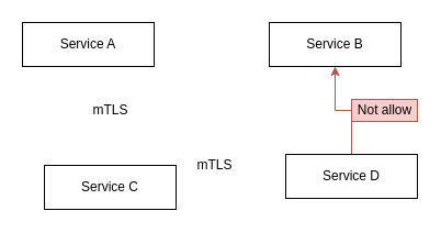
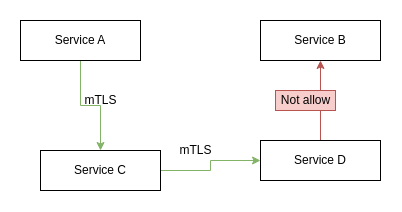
  <mxCell id="0" />
  <mxCell id="1" parent="0" />
+ <mxCell id="2" value="" style="edgeStyle=orthogonalEdgeStyle;rounded=0;orthogonalLoop=1;jettySize=auto;html=1;strokeColor=#82b366;fillColor=#d5e8d4;" edge="1" parent="1" source="3" target="8"><mxGeometry relative="1" as="geometry" /></mxCell>
  <mxCell id="3" value="Service A" style="rounded=0;whiteSpace=wrap;html=1;" vertex="1" parent="1"><mxGeometry x="20" y="20" width="120" height="40" as="geometry" /></mxCell>
- <mxCell id="4" value="Service B" style="rounded=0;whiteSpace=wrap;html=1;" vertex="1" parent="1"><mxGeometry x="245" y="20" width="120" height="40" as="geometry" /></mxCell>
+ <mxCell id="4" value="Service B" style="rounded=0;whiteSpace=wrap;html=1;" vertex="1" parent="1"><mxGeometry x="260" y="20" width="120" height="40" as="geometry" /></mxCell>
  <mxCell id="5" value="" style="edgeStyle=orthogonalEdgeStyle;rounded=0;orthogonalLoop=1;jettySize=auto;html=1;fillColor=#f8cecc;strokeColor=#B85450;" edge="1" parent="1" source="6" target="4"><mxGeometry relative="1" as="geometry" /></mxCell>
  <mxCell id="6" value="Service D" style="rounded=0;whiteSpace=wrap;html=1;" vertex="1" parent="1"><mxGeometry x="260" y="140" width="120" height="40" as="geometry" /></mxCell>
+ <mxCell id="7" value="" style="edgeStyle=orthogonalEdgeStyle;rounded=0;orthogonalLoop=1;jettySize=auto;html=1;fillColor=#d5e8d4;strokeColor=#82b366;" edge="1" parent="1" source="8" target="6"><mxGeometry relative="1" as="geometry"><mxPoint x="220" y="160" as="targetPoint" /></mxGeometry></mxCell>
  <mxCell id="8" value="Service C" style="rounded=0;whiteSpace=wrap;html=1;" vertex="1" parent="1"><mxGeometry x="40" y="150" width="120" height="40" as="geometry" /></mxCell>
- <mxCell id="9" value="Not allow" style="text;html=1;align=center;verticalAlign=middle;resizable=0;points=[];autosize=1;fillColor=#f8cecc;strokeColor=#b85450;" vertex="1" parent="1"><mxGeometry x="320" y="90" width="60" height="20" as="geometry" /></mxCell>
+ <mxCell id="9" value="Not allow" style="text;html=1;align=center;verticalAlign=middle;resizable=0;points=[];autosize=1;fillColor=#f8cecc;strokeColor=#b85450;" vertex="1" parent="1"><mxGeometry x="275" y="90" width="60" height="20" as="geometry" /></mxCell>
  <mxCell id="10" value="mTLS" style="text;html=1;align=center;verticalAlign=middle;resizable=0;points=[];autosize=1;" vertex="1" parent="1"><mxGeometry x="75" y="90" width="50" height="20" as="geometry" /></mxCell>
  <mxCell id="11" value="mTLS" style="text;html=1;align=center;verticalAlign=middle;resizable=0;points=[];autosize=1;" vertex="1" parent="1"><mxGeometry x="170" y="140" width="50" height="20" as="geometry" /></mxCell>
